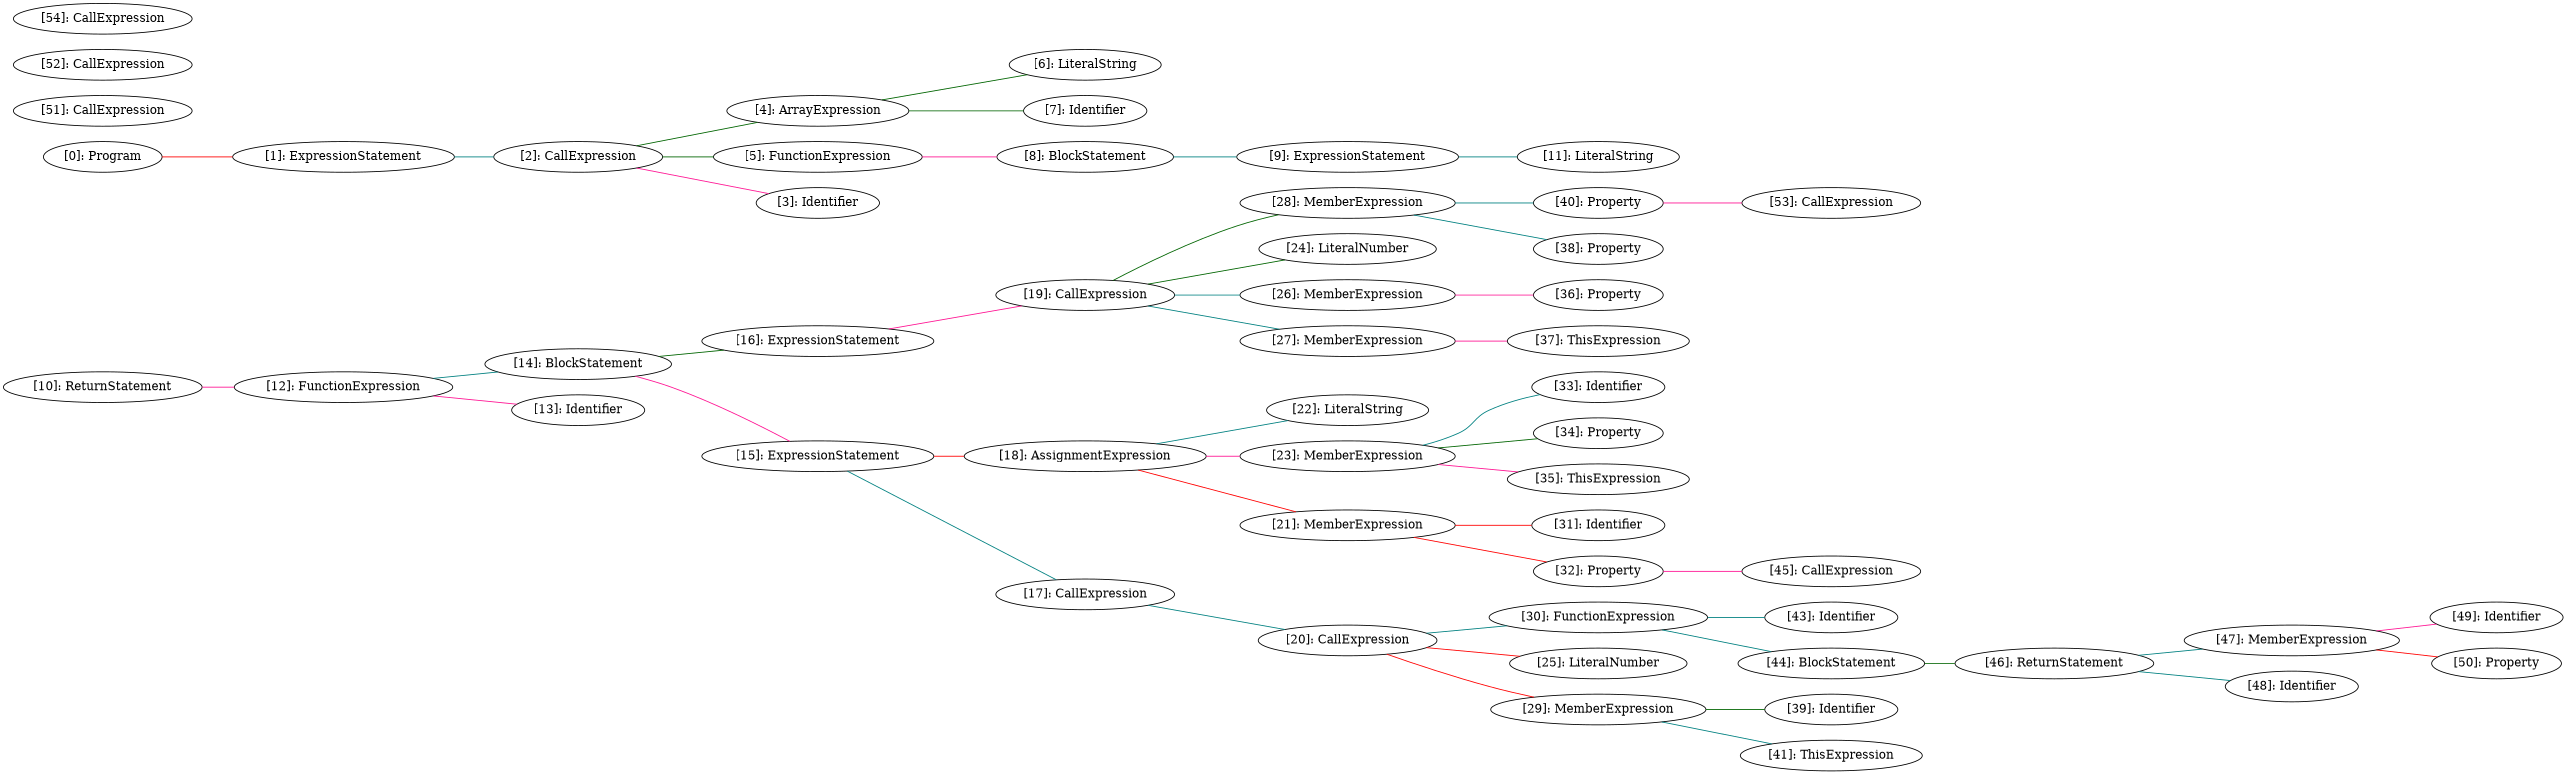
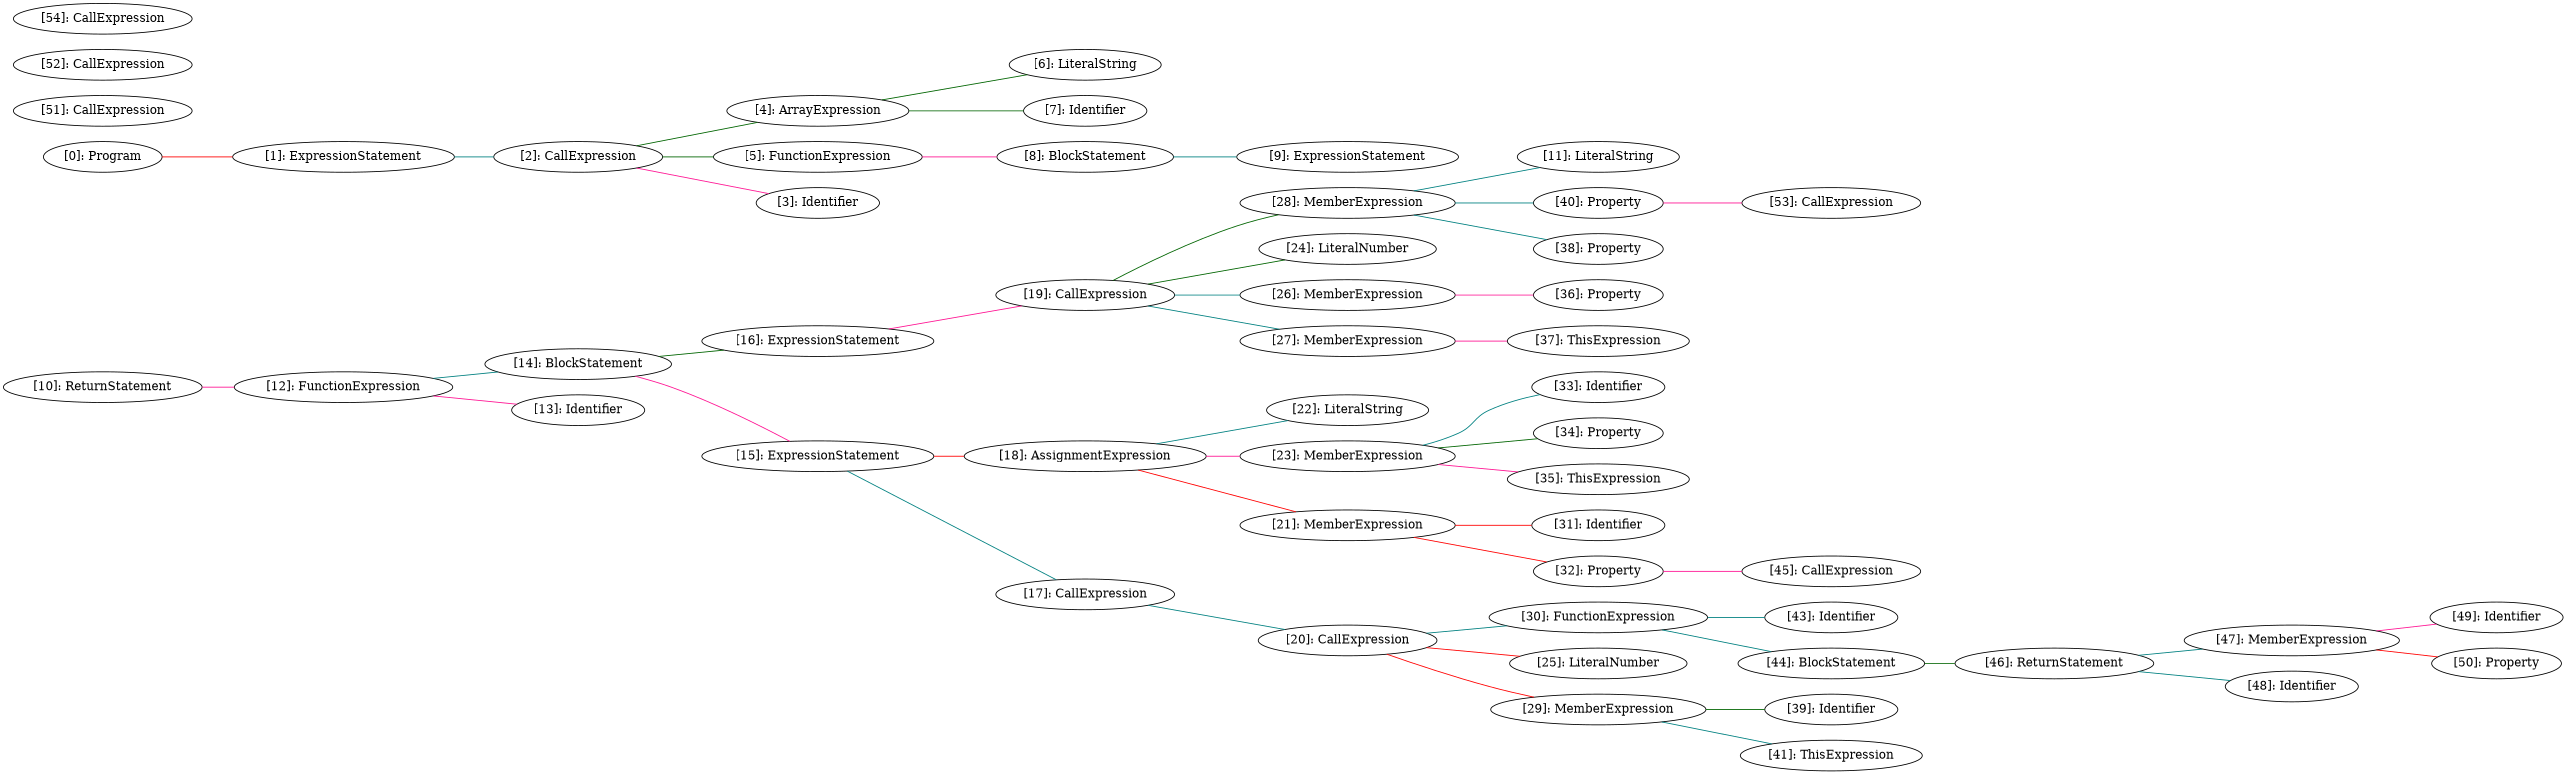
  graph {
    rankdir=LR
    edge [color=teal]
    n1 [label="[0]: Program"]
    n2 [label="[1]: ExpressionStatement"]
    n3 [label="[2]: CallExpression"]
    n4 [label="[3]: Identifier"]
    n5 [label="[4]: ArrayExpression"]
    n6 [label="[5]: FunctionExpression"]
    n7 [label="[6]: LiteralString"]
    n8 [label="[7]: Identifier"]
    n9 [label="[8]: BlockStatement"]
    n10 [label="[9]: ExpressionStatement"]
    n11 [label="[11]: LiteralString"]
    n12 [label="[10]: ReturnStatement"]
    n13 [label="[12]: FunctionExpression"]
    n14 [label="[13]: Identifier"]
    n15 [label="[14]: BlockStatement"]
    n16 [label="[15]: ExpressionStatement"]
    n17 [label="[16]: ExpressionStatement"]
    n18 [label="[17]: CallExpression"]
    n19 [label="[18]: AssignmentExpression"]
    n20 [label="[19]: CallExpression"]
    n21 [label="[20]: CallExpression"]
    n22 [label="[21]: MemberExpression"]
    n23 [label="[22]: LiteralString"]
    n24 [label="[23]: MemberExpression"]
    n25 [label="[24]: LiteralNumber"]
    n26 [label="[26]: MemberExpression"]
    n27 [label="[27]: MemberExpression"]
    n28 [label="[28]: MemberExpression"]
    n29 [label="[25]: LiteralNumber"]
    n30 [label="[29]: MemberExpression"]
    n31 [label="[30]: FunctionExpression"]
    n32 [label="[31]: Identifier"]
    n33 [label="[32]: Property"]
    n34 [label="[33]: Identifier"]
    n35 [label="[34]: Property"]
    n36 [label="[35]: ThisExpression"]
    n37 [label="[36]: Property"]
    n38 [label="[37]: ThisExpression"]
    n39 [label="[38]: Property"]
    n40 [label="[40]: Property"]
    n41 [label="[39]: Identifier"]
    n42 [label="[41]: ThisExpression"]
    n43 [label="[43]: Identifier"]
    n44 [label="[44]: BlockStatement"]
    n45 [label="[45]: CallExpression"]
    n46 [label="[53]: CallExpression"]
    n47 [label="[46]: ReturnStatement"]
    n48 [label="[47]: MemberExpression"]
    n49 [label="[48]: Identifier"]
    n50 [label="[49]: Identifier"]
    n51 [label="[50]: Property"]
    n52 [label="[51]: CallExpression"]
    n53 [label="[52]: CallExpression"]
    n54 [label="[54]: CallExpression"]
    n1 -- n2 [color=red]
    n2 -- n3
    n3 -- n4 [color=deeppink]
    n3 -- n5 [color=darkgreen]
    n3 -- n6 [color=darkgreen]
    n5 -- n7 [color=darkgreen]
    n5 -- n8 [color=darkgreen]
    n6 -- n9 [color=deeppink]
    n9 -- n10
-   n10 -- n11
+   n28 -- n11
    n12 -- n13 [color=deeppink]
    n13 -- n14 [color=deeppink]
    n13 -- n15
    n15 -- n16 [color=deeppink]
    n15 -- n17 [color=darkgreen]
    n16 -- n18
    n16 -- n19 [color=red]
    n17 -- n20 [color=deeppink]
    n18 -- n21
    n19 -- n22 [color=red]
    n19 -- n23
    n19 -- n24 [color=deeppink]
    n20 -- n25 [color=darkgreen]
    n20 -- n26
    n20 -- n27
    n20 -- n28 [color=darkgreen]
    n21 -- n29 [color=red]
    n21 -- n30 [color=red]
    n21 -- n31
    n22 -- n32 [color=red]
    n22 -- n33 [color=red]
    n24 -- n34
    n24 -- n35 [color=darkgreen]
    n24 -- n36 [color=deeppink]
    n26 -- n37 [color=deeppink]
    n27 -- n38 [color=deeppink]
    n28 -- n39
    n28 -- n40
    n30 -- n41 [color=darkgreen]
    n30 -- n42
    n31 -- n43
    n31 -- n44
    n33 -- n45 [color=deeppink]
    n40 -- n46 [color=deeppink]
    n44 -- n47 [color=darkgreen]
    n47 -- n48
    n47 -- n49
    n48 -- n50 [color=deeppink]
    n48 -- n51 [color=red]
  }
